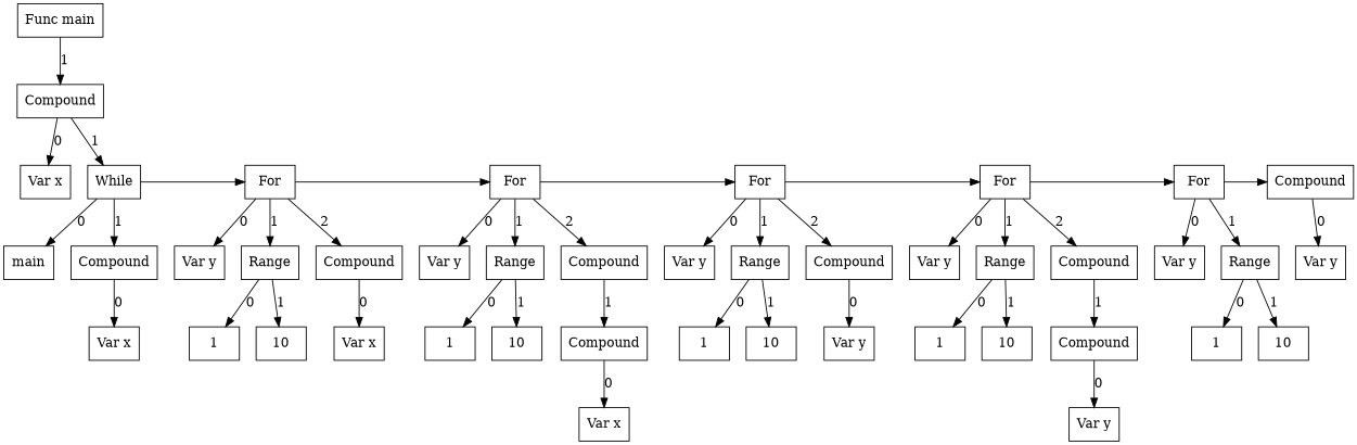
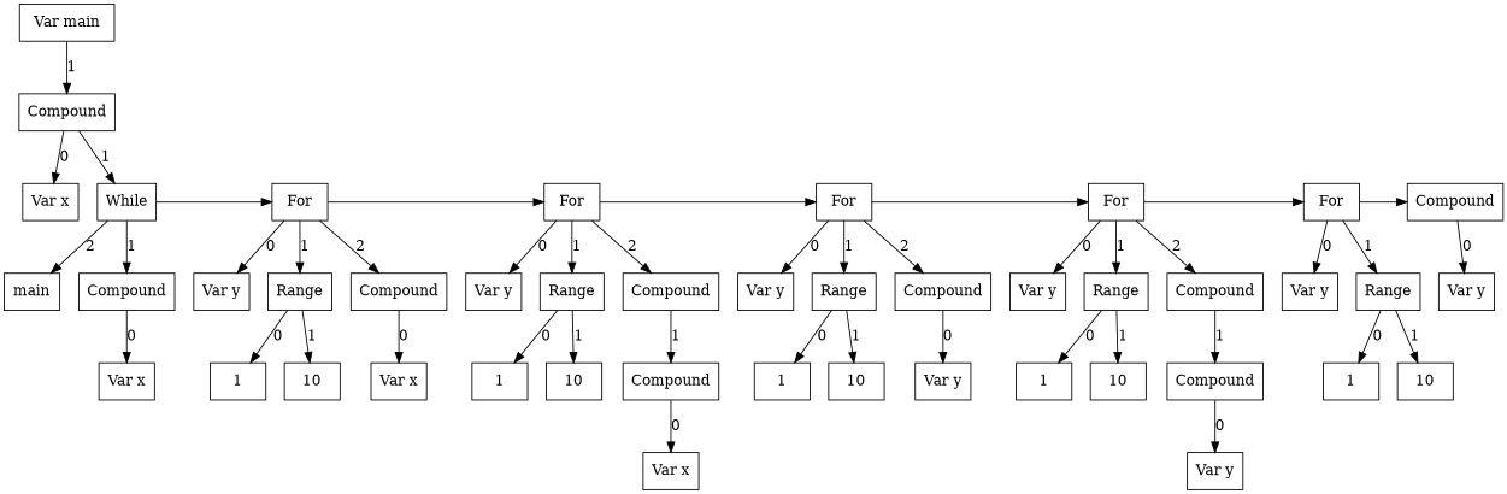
  digraph {
    node [shape=box]
-   n1 [label="Func main"]
+   n1 [label="Var main"]
    n2 [label=Compound]
    n3 [label="Var x"]
    n4 [label=While]
    n5 [label=main]
    n6 [label=Compound]
    n7 [label="Var x"]
    n8 [label=For]
    n9 [label=For]
    n10 [label=For]
    n11 [label=For]
    n12 [label=For]
    n13 [label=Compound]
    n14 [label="Var y"]
    n15 [label=Range]
    n16 [label=Compound]
    n17 [label=1]
    n18 [label=10]
    n19 [label="Var x"]
    n20 [label="Var y"]
    n21 [label=Range]
    n22 [label=Compound]
    n23 [label=1]
    n24 [label=10]
    n25 [label=Compound]
    n26 [label="Var x"]
    n27 [label="Var y"]
    n28 [label=Range]
    n29 [label=Compound]
    n30 [label="Var y"]
    n31 [label=Range]
    n32 [label=Compound]
    n33 [label=1]
    n34 [label=10]
    n35 [label="Var y"]
    n36 [label=1]
    n37 [label=10]
    n38 [label=Compound]
    n39 [label="Var y"]
    n40 [label="Var y"]
    n41 [label=Range]
    n42 [label=1]
    n43 [label=10]
    n44 [label="Var y"]
    subgraph sub_1 {
      rankdir=TB
      n1
      n2
    }
    subgraph sub_2 {
      ordering=out
      rank=same
      rankdir=LR
      n2
    }
    subgraph sub_3 {
      ordering=out
      rank=same
      rankdir=LR
      n3
      n4
    }
    subgraph sub_4 {
      rankdir=TB
      n2
      n3
      n4
    }
    subgraph sub_5 {
      ordering=out
      rank=same
      rankdir=LR
      n5
      n6
    }
    subgraph sub_6 {
      rankdir=TB
      n4
      n5
      n6
    }
    subgraph sub_7 {
      ordering=out
      rank=same
      rankdir=LR
      n7
    }
    subgraph sub_8 {
      rankdir=TB
      n6
      n7
    }
    subgraph sub_9 {
      rank=same
      rankdir=LR
      n4
      n8
      n9
      n10
      n11
      n12
      n13
    }
    subgraph sub_10 {
      rankdir=LR
      n4
      n8
      n9
      n10
      n11
      n12
      n13
    }
    subgraph sub_11 {
      ordering=out
      rank=same
      rankdir=LR
      n14
      n15
      n16
    }
    subgraph sub_12 {
      rankdir=TB
      n8
      n14
      n15
      n16
    }
    subgraph sub_13 {
      ordering=out
      rank=same
      rankdir=LR
      n17
      n18
    }
    subgraph sub_14 {
      rankdir=TB
      n15
      n17
      n18
    }
    subgraph sub_15 {
      ordering=out
      rank=same
      rankdir=LR
      n19
    }
    subgraph sub_16 {
      rankdir=TB
      n16
      n19
    }
    subgraph sub_17 {
      ordering=out
      rank=same
      rankdir=LR
      n20
      n21
      n22
    }
    subgraph sub_18 {
      rankdir=TB
      n9
      n20
      n21
      n22
    }
    subgraph sub_19 {
      ordering=out
      rank=same
      rankdir=LR
      n23
      n24
    }
    subgraph sub_20 {
      rankdir=TB
      n21
      n23
      n24
    }
    subgraph sub_21 {
      ordering=out
      rank=same
      rankdir=LR
      n25
    }
    subgraph sub_22 {
      rankdir=TB
      n22
      n25
    }
    subgraph sub_23 {
      ordering=out
      rank=same
      rankdir=LR
      n26
    }
    subgraph sub_24 {
      ordering=out
      rank=same
      rankdir=LR
      n27
      n28
      n29
    }
    subgraph sub_25 {
      rankdir=TB
      n25
      n26
    }
    subgraph sub_26 {
      ordering=out
      rank=same
      rankdir=LR
      n30
      n31
      n32
    }
    subgraph sub_27 {
      rankdir=TB
      n10
      n30
      n31
      n32
    }
    subgraph sub_28 {
      ordering=out
      rank=same
      rankdir=LR
      n33
      n34
    }
    subgraph sub_29 {
      rankdir=TB
      n31
      n33
      n34
    }
    subgraph sub_30 {
      ordering=out
      rank=same
      rankdir=LR
      n35
    }
    subgraph sub_31 {
      rankdir=TB
      n32
      n35
    }
    subgraph sub_32 {
      rankdir=TB
      n11
      n27
      n28
      n29
    }
    subgraph sub_33 {
      ordering=out
      rank=same
      rankdir=LR
      n36
      n37
    }
    subgraph sub_34 {
      rankdir=TB
      n29
      n38
    }
    subgraph sub_35 {
      rankdir=TB
      n28
      n36
      n37
    }
    subgraph sub_36 {
      ordering=out
      rank=same
      rankdir=LR
      n38
    }
    subgraph sub_37 {
      ordering=out
      rank=same
      rankdir=LR
      n39
    }
    subgraph sub_38 {
      rankdir=TB
      n38
      n39
    }
    subgraph sub_39 {
      ordering=out
      rank=same
      rankdir=LR
      n40
      n41
    }
    subgraph sub_40 {
      rankdir=TB
      n12
      n40
      n41
    }
    subgraph sub_41 {
      ordering=out
      rank=same
      rankdir=LR
      n42
      n43
    }
    subgraph sub_42 {
      rankdir=TB
      n41
      n42
      n43
    }
    subgraph sub_43 {
      ordering=out
      rank=same
      rankdir=LR
      n44
    }
    subgraph sub_44 {
      rankdir=TB
      n13
      n44
    }
    n1 -> n2 [label=1]
    n2 -> n3 [label=0]
    n2 -> n4 [label=1]
-   n4 -> n5 [label=0]
+   n4 -> n5 [label=2]
    n4 -> n6 [label=1]
    n4 -> n8
    n6 -> n7 [label=0]
    n8 -> n9
    n8 -> n14 [label=0]
    n8 -> n15 [label=1]
    n8 -> n16 [label=2]
    n9 -> n10
    n9 -> n20 [label=0]
    n9 -> n21 [label=1]
    n9 -> n22 [label=2]
    n10 -> n11
    n10 -> n30 [label=0]
    n10 -> n31 [label=1]
    n10 -> n32 [label=2]
    n11 -> n12
    n11 -> n27 [label=0]
    n11 -> n28 [label=1]
    n11 -> n29 [label=2]
    n12 -> n13
    n12 -> n40 [label=0]
    n12 -> n41 [label=1]
    n13 -> n44 [label=0]
    n15 -> n17 [label=0]
    n15 -> n18 [label=1]
    n16 -> n19 [label=0]
    n21 -> n23 [label=0]
    n21 -> n24 [label=1]
    n22 -> n25 [label=1]
    n25 -> n26 [label=0]
    n28 -> n36 [label=0]
    n28 -> n37 [label=1]
    n29 -> n38 [label=1]
    n31 -> n33 [label=0]
    n31 -> n34 [label=1]
    n32 -> n35 [label=0]
    n38 -> n39 [label=0]
    n41 -> n42 [label=0]
    n41 -> n43 [label=1]
  }
